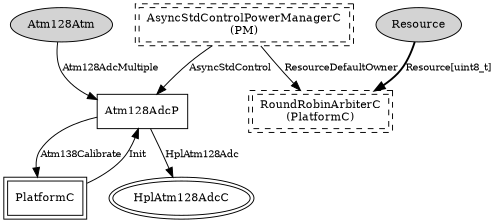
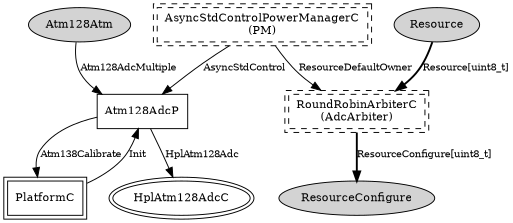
  digraph {
    node [fontsize=12 shape=ellipse]
    edge [fontsize=10]
    n1 [label=Atm128Atm style=filled]
    Atm128AdcP [shape=box]
    PlatformC [peripheries=2 shape=box]
    HplAtm128AdcC [peripheries=2]
    n5 [label=Resource style=filled]
-   n6 [label="RoundRobinArbiterC\n(PlatformC)" peripheries=2 shape=box style=dashed]
+   n6 [label="RoundRobinArbiterC\n(AdcArbiter)" peripheries=2 shape=box style=dashed]
+   n7 [label=ResourceConfigure style=filled]
    n8 [label="AsyncStdControlPowerManagerC\n(PM)" peripheries=2 shape=box style=dashed]
    n1 -> Atm128AdcP [label=Atm128AdcMultiple]
    Atm128AdcP -> PlatformC [label=Atm138Calibrate]
    Atm128AdcP -> HplAtm128AdcC [label=HplAtm128Adc]
    PlatformC -> Atm128AdcP [label=Init]
    n5 -> n6 [label="Resource[uint8_t]" style=bold]
+   n6 -> n7 [label="ResourceConfigure[uint8_t]" style=bold]
    n8 -> Atm128AdcP [label=AsyncStdControl]
    n8 -> n6 [label=ResourceDefaultOwner]
  }
